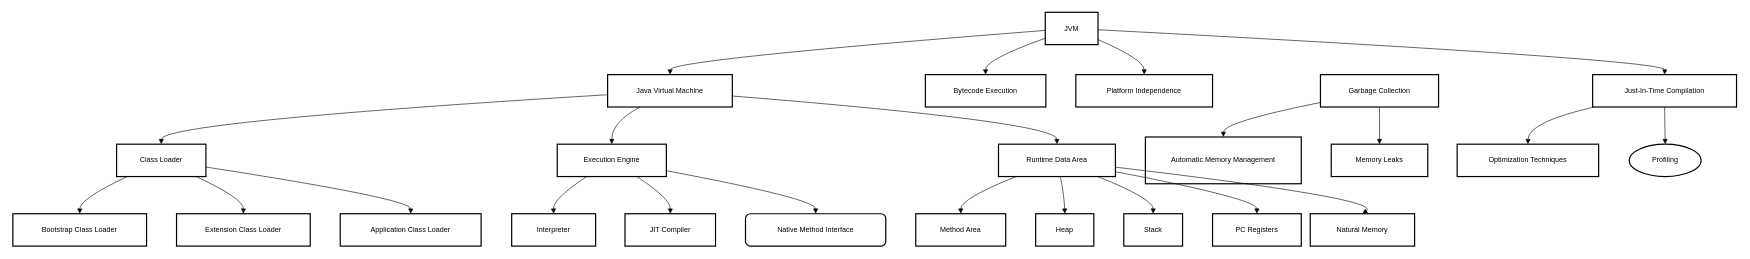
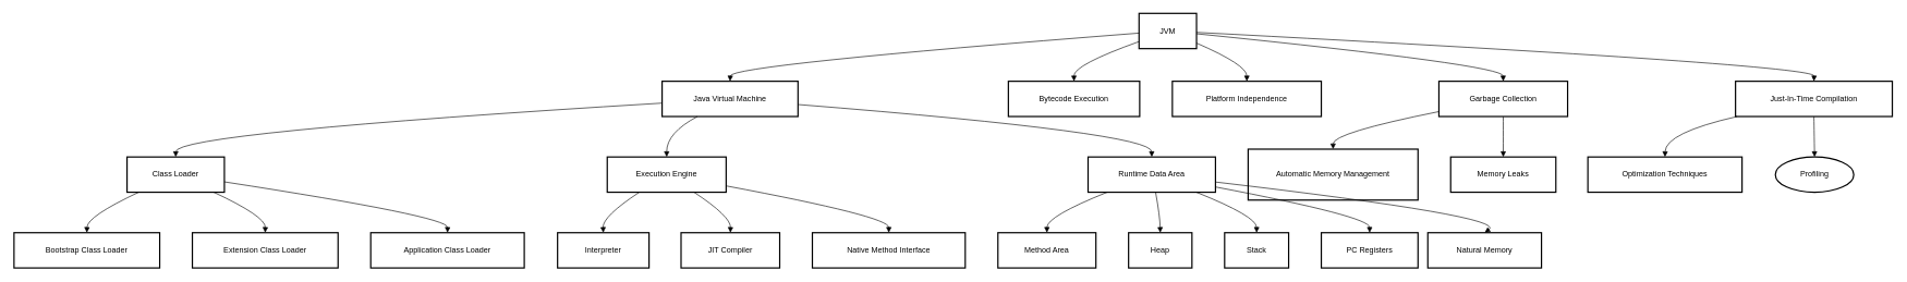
  <mxCell id="0" />
  <mxCell id="1" parent="0" />
  <mxCell id="2" value="JVM" style="whiteSpace=wrap;strokeWidth=2;" vertex="1" parent="1"><mxGeometry x="1742" y="20" width="88" height="54" as="geometry" /></mxCell>
  <mxCell id="3" value="Java Virtual Machine" style="whiteSpace=wrap;strokeWidth=2;" vertex="1" parent="1"><mxGeometry x="1012" y="124" width="208" height="54" as="geometry" /></mxCell>
  <mxCell id="4" value="Bytecode Execution" style="whiteSpace=wrap;strokeWidth=2;" vertex="1" parent="1"><mxGeometry x="1542" y="124" width="201" height="54" as="geometry" /></mxCell>
  <mxCell id="5" value="Platform Independence" style="whiteSpace=wrap;strokeWidth=2;" vertex="1" parent="1"><mxGeometry x="1793" y="124" width="228" height="54" as="geometry" /></mxCell>
  <mxCell id="6" value="Garbage Collection" style="whiteSpace=wrap;strokeWidth=2;" vertex="1" parent="1"><mxGeometry x="2201" y="124" width="197" height="54" as="geometry" /></mxCell>
  <mxCell id="7" value="Just-In-Time Compilation" style="whiteSpace=wrap;strokeWidth=2;" vertex="1" parent="1"><mxGeometry x="2655" y="124" width="240" height="54" as="geometry" /></mxCell>
  <mxCell id="8" value="Class Loader" style="whiteSpace=wrap;strokeWidth=2;" vertex="1" parent="1"><mxGeometry x="193" y="240" width="149" height="54" as="geometry" /></mxCell>
  <mxCell id="9" value="Execution Engine" style="whiteSpace=wrap;strokeWidth=2;" vertex="1" parent="1"><mxGeometry x="928" y="240" width="182" height="54" as="geometry" /></mxCell>
  <mxCell id="10" value="Runtime Data Area" style="whiteSpace=wrap;strokeWidth=2;" vertex="1" parent="1"><mxGeometry x="1664" y="240" width="195" height="54" as="geometry" /></mxCell>
  <mxCell id="11" value="Bootstrap Class Loader" style="whiteSpace=wrap;strokeWidth=2;" vertex="1" parent="1"><mxGeometry x="20" y="356" width="223" height="54" as="geometry" /></mxCell>
  <mxCell id="12" value="Extension Class Loader" style="whiteSpace=wrap;strokeWidth=2;" vertex="1" parent="1"><mxGeometry x="293" y="356" width="223" height="54" as="geometry" /></mxCell>
  <mxCell id="13" value="Application Class Loader" style="whiteSpace=wrap;strokeWidth=2;" vertex="1" parent="1"><mxGeometry x="566" y="356" width="235" height="54" as="geometry" /></mxCell>
  <mxCell id="14" value="Interpreter" style="whiteSpace=wrap;strokeWidth=2;" vertex="1" parent="1"><mxGeometry x="852" y="356" width="140" height="54" as="geometry" /></mxCell>
  <mxCell id="15" value="JIT Compiler" style="whiteSpace=wrap;strokeWidth=2;" vertex="1" parent="1"><mxGeometry x="1041" y="356" width="151" height="54" as="geometry" /></mxCell>
- <mxCell id="16" value="Native Method Interface" style="whiteSpace=wrap;strokeWidth=2;rounded=1;" vertex="1" parent="1"><mxGeometry x="1242" y="356" width="234" height="54" as="geometry" /></mxCell>
+ <mxCell id="16" value="Native Method Interface" style="whiteSpace=wrap;strokeWidth=2;" vertex="1" parent="1"><mxGeometry x="1242" y="356" width="234" height="54" as="geometry" /></mxCell>
  <mxCell id="17" value="Method Area" style="whiteSpace=wrap;strokeWidth=2;" vertex="1" parent="1"><mxGeometry x="1526" y="356" width="150" height="54" as="geometry" /></mxCell>
  <mxCell id="18" value="Heap" style="whiteSpace=wrap;strokeWidth=2;" vertex="1" parent="1"><mxGeometry x="1726" y="356" width="97" height="54" as="geometry" /></mxCell>
  <mxCell id="19" value="Stack" style="whiteSpace=wrap;strokeWidth=2;" vertex="1" parent="1"><mxGeometry x="1873" y="356" width="98" height="54" as="geometry" /></mxCell>
  <mxCell id="20" value="PC Registers" style="whiteSpace=wrap;strokeWidth=2;" vertex="1" parent="1"><mxGeometry x="2021" y="356" width="148" height="54" as="geometry" /></mxCell>
  <mxCell id="21" value="Natural Memory" style="whiteSpace=wrap;strokeWidth=2;" vertex="1" parent="1"><mxGeometry x="2184" y="356" width="174" height="54" as="geometry" /></mxCell>
  <mxCell id="22" value="Automatic Memory Management" style="whiteSpace=wrap;strokeWidth=2;" vertex="1" parent="1"><mxGeometry x="1909" y="228" width="260" height="78" as="geometry" /></mxCell>
  <mxCell id="23" value="Memory Leaks" style="whiteSpace=wrap;strokeWidth=2;" vertex="1" parent="1"><mxGeometry x="2219" y="240" width="161" height="54" as="geometry" /></mxCell>
  <mxCell id="24" value="Optimization Techniques" style="whiteSpace=wrap;strokeWidth=2;" vertex="1" parent="1"><mxGeometry x="2429" y="240" width="236" height="54" as="geometry" /></mxCell>
  <mxCell id="25" value="Profiling" style="ellipse;whiteSpace=wrap;strokeWidth=2;" vertex="1" parent="1"><mxGeometry x="2716" y="240" width="120" height="54" as="geometry" /></mxCell>
  <mxCell id="26" value="" style="curved=1;startArrow=none;endArrow=block;exitX=0;exitY=0.56;entryX=0.5;entryY=0;" edge="1" parent="1" source="2" target="3"><mxGeometry relative="1" as="geometry"><Array as="points"><mxPoint x="1117" y="99" /></Array></mxGeometry></mxCell>
  <mxCell id="27" value="" style="curved=1;startArrow=none;endArrow=block;exitX=0;exitY=0.8;entryX=0.5;entryY=0;" edge="1" parent="1" source="2" target="4"><mxGeometry relative="1" as="geometry"><Array as="points"><mxPoint x="1642" y="99" /></Array></mxGeometry></mxCell>
  <mxCell id="28" value="" style="curved=1;startArrow=none;endArrow=block;exitX=1.01;exitY=0.85;entryX=0.5;entryY=0;" edge="1" parent="1" source="2" target="5"><mxGeometry relative="1" as="geometry"><Array as="points"><mxPoint x="1907" y="99" /></Array></mxGeometry></mxCell>
+ <mxCell id="29" value="" style="curved=1;startArrow=none;endArrow=block;exitX=1.01;exitY=0.58;entryX=0.5;entryY=0;" edge="1" parent="1" source="2" target="6"><mxGeometry relative="1" as="geometry"><Array as="points"><mxPoint x="2299" y="99" /></Array></mxGeometry></mxCell>
  <mxCell id="30" value="" style="curved=1;startArrow=none;endArrow=block;exitX=1.01;exitY=0.54;entryX=0.5;entryY=0;" edge="1" parent="1" source="2" target="7"><mxGeometry relative="1" as="geometry"><Array as="points"><mxPoint x="2776" y="99" /></Array></mxGeometry></mxCell>
  <mxCell id="31" value="" style="curved=1;startArrow=none;endArrow=block;exitX=0;exitY=0.62;entryX=0.5;entryY=0;" edge="1" parent="1" source="3" target="8"><mxGeometry relative="1" as="geometry"><Array as="points"><mxPoint x="268" y="203" /></Array></mxGeometry></mxCell>
  <mxCell id="32" value="" style="curved=1;startArrow=none;endArrow=block;exitX=0.26;exitY=1;entryX=0.5;entryY=0;" edge="1" parent="1" source="3" target="9"><mxGeometry relative="1" as="geometry"><Array as="points"><mxPoint x="1019" y="203" /></Array></mxGeometry></mxCell>
  <mxCell id="33" value="" style="curved=1;startArrow=none;endArrow=block;exitX=1;exitY=0.66;entryX=0.5;entryY=0;" edge="1" parent="1" source="3" target="10"><mxGeometry relative="1" as="geometry"><Array as="points"><mxPoint x="1761" y="203" /></Array></mxGeometry></mxCell>
  <mxCell id="34" value="" style="curved=1;startArrow=none;endArrow=block;exitX=0.12;exitY=1;entryX=0.5;entryY=0;" edge="1" parent="1" source="8" target="11"><mxGeometry relative="1" as="geometry"><Array as="points"><mxPoint x="132" y="331" /></Array></mxGeometry></mxCell>
  <mxCell id="35" value="" style="curved=1;startArrow=none;endArrow=block;exitX=0.89;exitY=1;entryX=0.5;entryY=0;" edge="1" parent="1" source="8" target="12"><mxGeometry relative="1" as="geometry"><Array as="points"><mxPoint x="405" y="331" /></Array></mxGeometry></mxCell>
  <mxCell id="36" value="" style="curved=1;startArrow=none;endArrow=block;exitX=1.01;exitY=0.71;entryX=0.5;entryY=0;" edge="1" parent="1" source="8" target="13"><mxGeometry relative="1" as="geometry"><Array as="points"><mxPoint x="684" y="331" /></Array></mxGeometry></mxCell>
  <mxCell id="37" value="" style="curved=1;startArrow=none;endArrow=block;exitX=0.27;exitY=1;entryX=0.5;entryY=0;" edge="1" parent="1" source="9" target="14"><mxGeometry relative="1" as="geometry"><Array as="points"><mxPoint x="921" y="331" /></Array></mxGeometry></mxCell>
  <mxCell id="38" value="" style="curved=1;startArrow=none;endArrow=block;exitX=0.73;exitY=1;entryX=0.5;entryY=0;" edge="1" parent="1" source="9" target="15"><mxGeometry relative="1" as="geometry"><Array as="points"><mxPoint x="1117" y="331" /></Array></mxGeometry></mxCell>
  <mxCell id="39" value="" style="curved=1;startArrow=none;endArrow=block;exitX=1;exitY=0.82;entryX=0.5;entryY=0;" edge="1" parent="1" source="9" target="16"><mxGeometry relative="1" as="geometry"><Array as="points"><mxPoint x="1359" y="331" /></Array></mxGeometry></mxCell>
  <mxCell id="40" value="" style="curved=1;startArrow=none;endArrow=block;exitX=0.15;exitY=1;entryX=0.5;entryY=0;" edge="1" parent="1" source="10" target="17"><mxGeometry relative="1" as="geometry"><Array as="points"><mxPoint x="1601" y="331" /></Array></mxGeometry></mxCell>
  <mxCell id="41" value="" style="curved=1;startArrow=none;endArrow=block;exitX=0.53;exitY=1;entryX=0.5;entryY=0;" edge="1" parent="1" source="10" target="18"><mxGeometry relative="1" as="geometry"><Array as="points"><mxPoint x="1774" y="331" /></Array></mxGeometry></mxCell>
  <mxCell id="42" value="" style="curved=1;startArrow=none;endArrow=block;exitX=0.85;exitY=1;entryX=0.5;entryY=0;" edge="1" parent="1" source="10" target="19"><mxGeometry relative="1" as="geometry"><Array as="points"><mxPoint x="1922" y="331" /></Array></mxGeometry></mxCell>
  <mxCell id="43" value="" style="curved=1;startArrow=none;endArrow=block;exitX=1;exitY=0.85;entryX=0.5;entryY=0;" edge="1" parent="1" source="10" target="20"><mxGeometry relative="1" as="geometry"><Array as="points"><mxPoint x="2095" y="331" /></Array></mxGeometry></mxCell>
  <mxCell id="44" value="" style="curved=1;startArrow=none;endArrow=block;exitX=1;exitY=0.71;entryX=0.5;entryY=0;" edge="1" parent="1" source="10" target="21"><mxGeometry relative="1" as="geometry"><Array as="points"><mxPoint x="2306" y="331" /></Array></mxGeometry></mxCell>
  <mxCell id="45" value="" style="curved=1;startArrow=none;endArrow=block;exitX=0;exitY=0.86;entryX=0.5;entryY=0;" edge="1" parent="1" source="6" target="22"><mxGeometry relative="1" as="geometry"><Array as="points"><mxPoint x="2039" y="203" /></Array></mxGeometry></mxCell>
  <mxCell id="46" value="" style="curved=1;startArrow=none;endArrow=block;exitX=0.5;exitY=1;entryX=0.5;entryY=0;" edge="1" parent="1" source="6" target="23"><mxGeometry relative="1" as="geometry"><Array as="points" /></mxGeometry></mxCell>
  <mxCell id="47" value="" style="curved=1;startArrow=none;endArrow=block;exitX=0.01;exitY=1;entryX=0.5;entryY=0;" edge="1" parent="1" source="7" target="24"><mxGeometry relative="1" as="geometry"><Array as="points"><mxPoint x="2548" y="203" /></Array></mxGeometry></mxCell>
  <mxCell id="48" value="" style="curved=1;startArrow=none;endArrow=block;exitX=0.5;exitY=1;entryX=0.5;entryY=0;" edge="1" parent="1" source="7" target="25"><mxGeometry relative="1" as="geometry"><Array as="points" /></mxGeometry></mxCell>
